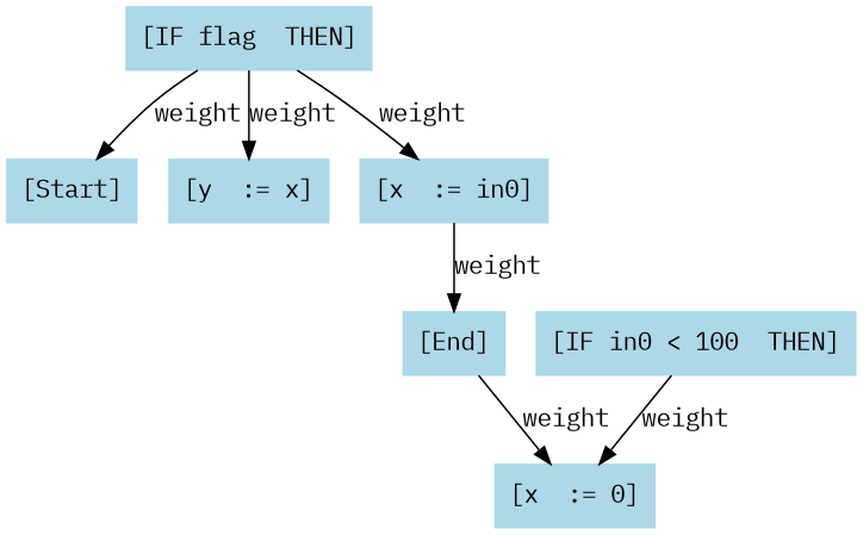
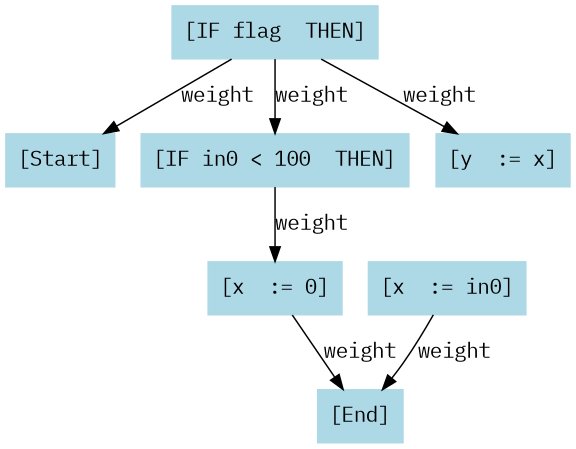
  digraph {
    fontname="IBM Plex Mono"
    node [color=lightblue fontname="IBM Plex Mono" shape=box style=filled]
    edge [color=black fontname="IBM Plex Mono"]
    n1 [label="[Start]"]
    n2 [label="[IF flag  THEN]"]
    n3 [label="[IF in0 < 100  THEN]"]
    n4 [label="[y  := x]"]
    n5 [label="[x  := 0]"]
    n6 [label="[End]"]
    n7 [label="[x  := in0]"]
    n2 -> n1 [label=weight]
-   n2 -> n7 [label=weight]
+   n2 -> n3 [label=weight]
    n2 -> n4 [label=weight]
    n3 -> n5 [label=weight]
-   n6 -> n5 [label=weight]
+   n5 -> n6 [label=weight]
    n7 -> n6 [label=weight]
  }
